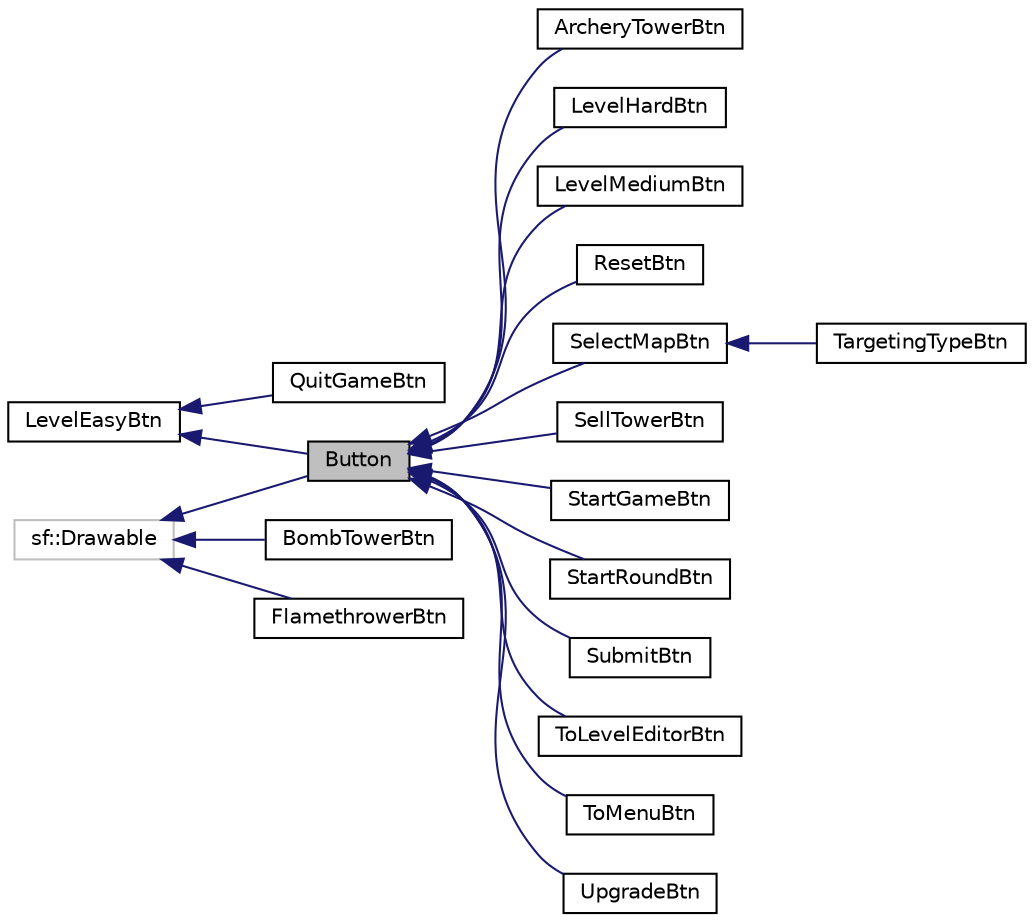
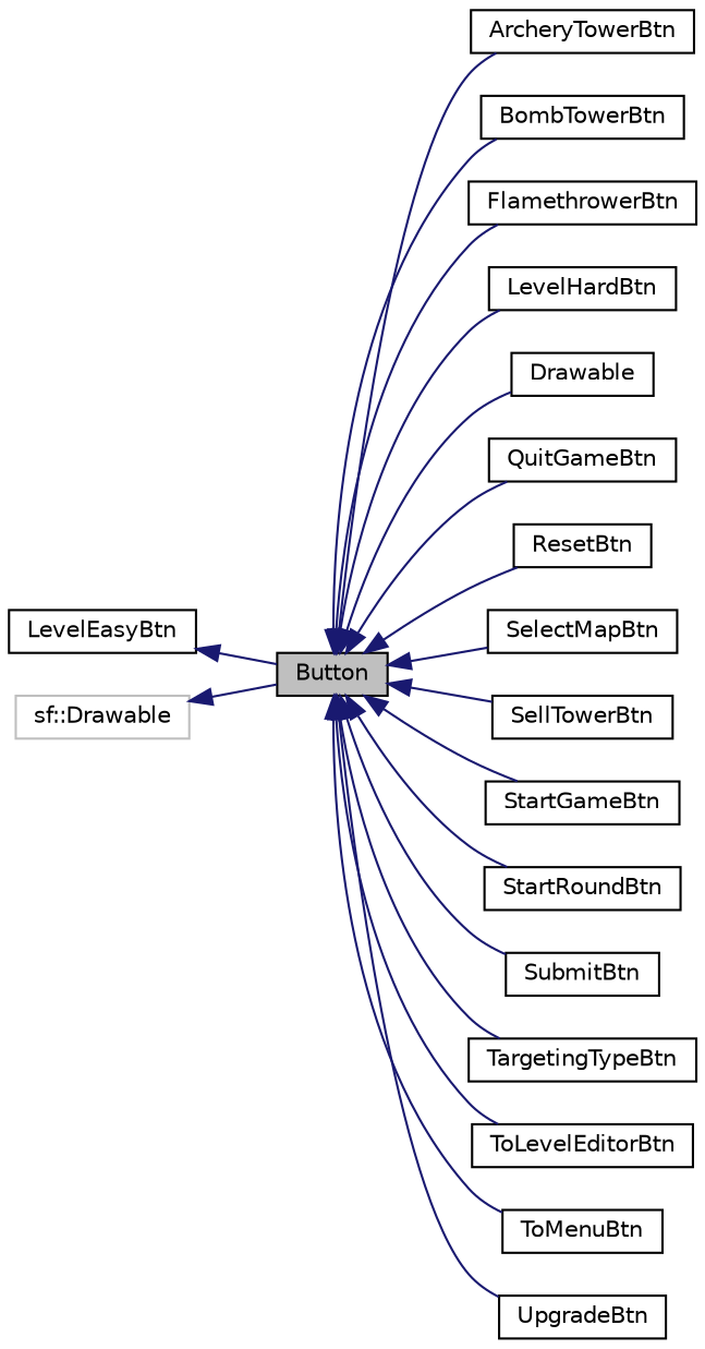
  digraph {
    rankdir=LR
    node [color=black fillcolor=white fontname=Helvetica fontsize=10 shape=record style=filled]
    edge [color=midnightblue dir=back fontname=Helvetica fontsize=10 labelfontname=Helvetica labelfontsize=10 style=solid]
    n1 [fillcolor=grey75 fontcolor=black height=0.2 label=Button width=0.4]
    n2 [height=0.2 label=ArcheryTowerBtn width=0.4]
    n3 [height=0.2 label=BombTowerBtn width=0.4]
    n4 [height=0.2 label=FlamethrowerBtn width=0.4]
    n5 [height=0.2 label=LevelHardBtn width=0.4]
-   n6 [height=0.2 label=LevelMediumBtn width=0.4]
+   n6 [height=0.2 label=Drawable width=0.4]
    n7 [height=0.2 label=QuitGameBtn width=0.4]
    n8 [height=0.2 label=ResetBtn width=0.4]
    n9 [height=0.2 label=SelectMapBtn width=0.4]
    n10 [height=0.2 label=SellTowerBtn width=0.4]
    n11 [height=0.2 label=StartGameBtn width=0.4]
    n12 [height=0.2 label=StartRoundBtn width=0.4]
    n13 [height=0.2 label=SubmitBtn width=0.4]
    n14 [height=0.2 label=TargetingTypeBtn width=0.4]
    n15 [height=0.2 label=ToLevelEditorBtn width=0.4]
    n16 [height=0.2 label=ToMenuBtn width=0.4]
    n17 [height=0.2 label=UpgradeBtn width=0.4]
    n18 [height=0.2 label=LevelEasyBtn width=0.4]
    n19 [color=grey75 height=0.2 label="sf::Drawable" width=0.4]
    n1 -> n2
-   n19 -> n3
-   n19 -> n4
+   n1 -> n3
+   n1 -> n4
    n1 -> n5
    n1 -> n6
-   n18 -> n7
+   n1 -> n7
    n1 -> n8
    n1 -> n9
    n1 -> n10
    n1 -> n11
    n1 -> n12
    n1 -> n13
-   n9 -> n14
+   n1 -> n14
    n1 -> n15
    n1 -> n16
    n1 -> n17
    n18 -> n1
    n19 -> n1
  }
